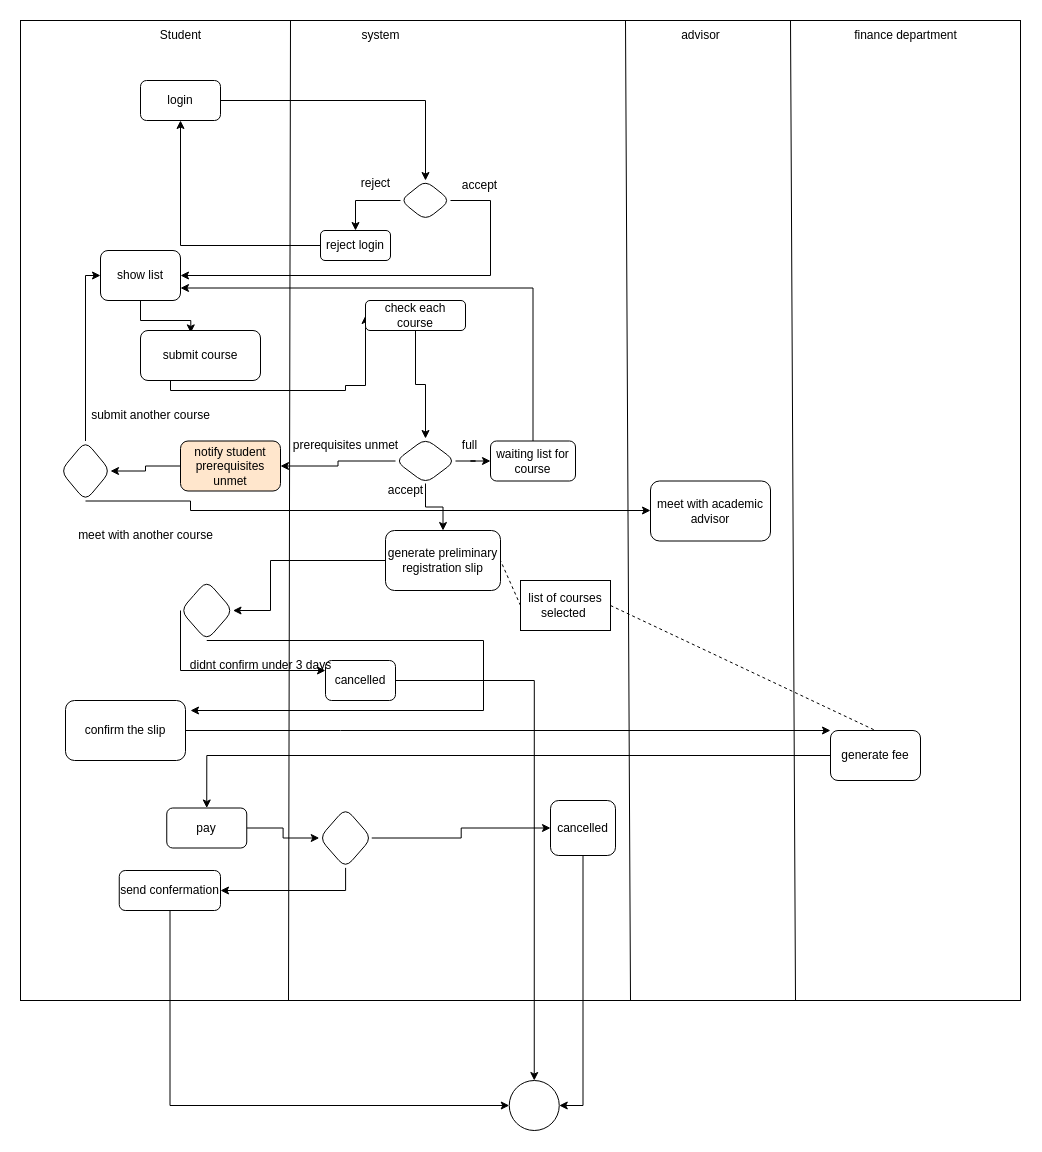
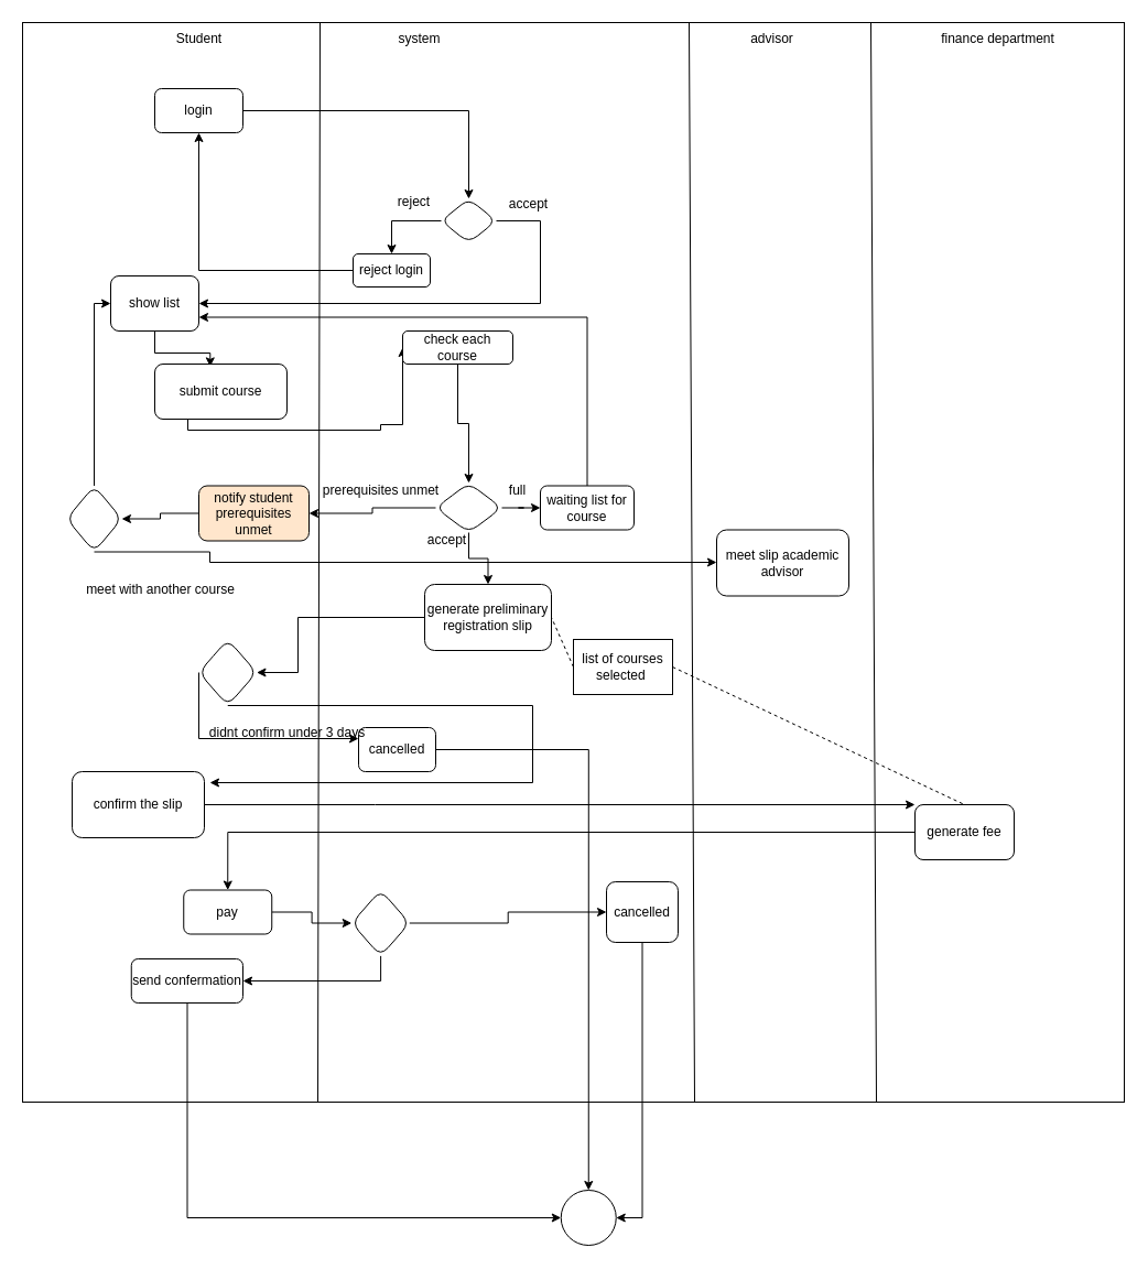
  <mxCell id="0" />
  <mxCell id="1" parent="0" />
  <mxCell id="2" value="" style="rounded=0;whiteSpace=wrap;html=1;" vertex="1" parent="1"><mxGeometry x="20" y="20" width="1000" height="980" as="geometry" /></mxCell>
  <mxCell id="3" value="" style="endArrow=none;html=1;rounded=0;entryX=0.25;entryY=0;entryDx=0;entryDy=0;exitX=0.268;exitY=1;exitDx=0;exitDy=0;exitPerimeter=0;" edge="1" parent="1" source="2"><mxGeometry width="50" height="50" relative="1" as="geometry"><mxPoint x="290" y="960" as="sourcePoint" /><mxPoint x="290" y="20" as="targetPoint" /></mxGeometry></mxCell>
  <mxCell id="4" value="" style="endArrow=none;html=1;rounded=0;entryX=0.25;entryY=0;entryDx=0;entryDy=0;" edge="1" parent="1"><mxGeometry width="50" height="50" relative="1" as="geometry"><mxPoint x="630" y="1000" as="sourcePoint" /><mxPoint x="625" y="20" as="targetPoint" /><Array as="points" /></mxGeometry></mxCell>
  <mxCell id="5" value="Student" style="text;html=1;align=center;verticalAlign=middle;resizable=0;points=[];autosize=1;strokeColor=none;fillColor=none;" vertex="1" parent="1"><mxGeometry x="150" y="20" width="60" height="30" as="geometry" /></mxCell>
  <mxCell id="6" value="" style="edgeStyle=orthogonalEdgeStyle;rounded=0;orthogonalLoop=1;jettySize=auto;html=1;entryX=0.5;entryY=0;entryDx=0;entryDy=0;" edge="1" parent="1" source="7" target="11"><mxGeometry relative="1" as="geometry"><mxPoint x="395" y="90.053" as="targetPoint" /></mxGeometry></mxCell>
  <mxCell id="7" value="login" style="rounded=1;whiteSpace=wrap;html=1;" vertex="1" parent="1"><mxGeometry x="140" y="80" width="80" height="40" as="geometry" /></mxCell>
  <mxCell id="8" value="system" style="text;html=1;align=center;verticalAlign=middle;resizable=0;points=[];autosize=1;strokeColor=none;fillColor=none;" vertex="1" parent="1"><mxGeometry y="20" width="60" height="30" as="geometry" x="350" /></mxCell>
  <mxCell id="9" value="" style="edgeStyle=orthogonalEdgeStyle;rounded=0;orthogonalLoop=1;jettySize=auto;html=1;" edge="1" parent="1" source="11" target="13"><mxGeometry relative="1" as="geometry" /></mxCell>
  <mxCell id="10" value="" style="edgeStyle=orthogonalEdgeStyle;rounded=0;orthogonalLoop=1;jettySize=auto;html=1;" edge="1" parent="1" source="11" target="15"><mxGeometry relative="1" as="geometry"><Array as="points"><mxPoint x="490" y="200" /></Array></mxGeometry></mxCell>
  <mxCell id="11" value="" style="rhombus;whiteSpace=wrap;html=1;rounded=1;" vertex="1" parent="1"><mxGeometry x="400" y="180" width="50" height="40" as="geometry" /></mxCell>
  <mxCell id="12" style="edgeStyle=orthogonalEdgeStyle;rounded=0;orthogonalLoop=1;jettySize=auto;html=1;entryX=0.5;entryY=1;entryDx=0;entryDy=0;" edge="1" parent="1" source="13" target="7"><mxGeometry relative="1" as="geometry" /></mxCell>
  <mxCell id="13" value="reject login" style="whiteSpace=wrap;html=1;rounded=1;" vertex="1" parent="1"><mxGeometry x="320" y="230" width="70" height="30" as="geometry" /></mxCell>
  <mxCell id="14" style="edgeStyle=orthogonalEdgeStyle;rounded=0;orthogonalLoop=1;jettySize=auto;html=1;entryX=0.419;entryY=0.048;entryDx=0;entryDy=0;entryPerimeter=0;" edge="1" parent="1" source="15" target="17"><mxGeometry relative="1" as="geometry" /></mxCell>
  <mxCell id="15" value="show list" style="whiteSpace=wrap;html=1;rounded=1;" vertex="1" parent="1"><mxGeometry x="100" y="250" width="80" height="50" as="geometry" /></mxCell>
  <mxCell id="16" style="edgeStyle=orthogonalEdgeStyle;rounded=0;orthogonalLoop=1;jettySize=auto;html=1;entryX=0;entryY=0.5;entryDx=0;entryDy=0;" edge="1" parent="1" target="19"><mxGeometry relative="1" as="geometry"><mxPoint x="169.997" y="379.97" as="sourcePoint" /><mxPoint x="345.05" y="384.97" as="targetPoint" /><Array as="points"><mxPoint x="170" y="390" /><mxPoint x="345" y="390" /><mxPoint x="345" y="385" /></Array></mxGeometry></mxCell>
  <mxCell id="17" value="submit course" style="rounded=1;whiteSpace=wrap;html=1;" vertex="1" parent="1"><mxGeometry x="140" y="330" width="120" height="50" as="geometry" /></mxCell>
  <mxCell id="18" value="" style="edgeStyle=orthogonalEdgeStyle;rounded=0;orthogonalLoop=1;jettySize=auto;html=1;" edge="1" parent="1" source="19" target="23"><mxGeometry relative="1" as="geometry" /></mxCell>
  <mxCell id="19" value="check each course" style="rounded=1;whiteSpace=wrap;html=1;" vertex="1" parent="1"><mxGeometry x="365" y="300" width="100" height="30" as="geometry" /></mxCell>
  <mxCell id="20" value="" style="edgeStyle=orthogonalEdgeStyle;rounded=0;orthogonalLoop=1;jettySize=auto;html=1;" edge="1" parent="1" source="23" target="27"><mxGeometry relative="1" as="geometry" /></mxCell>
  <mxCell id="21" value="" style="edgeStyle=orthogonalEdgeStyle;rounded=0;orthogonalLoop=1;jettySize=auto;html=1;" edge="1" parent="1" source="23" target="31"><mxGeometry relative="1" as="geometry" /></mxCell>
  <mxCell id="22" style="edgeStyle=orthogonalEdgeStyle;rounded=0;orthogonalLoop=1;jettySize=auto;html=1;" edge="1" parent="1" source="23" target="33"><mxGeometry relative="1" as="geometry" /></mxCell>
  <mxCell id="23" value="" style="rhombus;whiteSpace=wrap;html=1;rounded=1;" vertex="1" parent="1"><mxGeometry x="395" y="438" width="60" height="45" as="geometry" /></mxCell>
  <mxCell id="24" style="edgeStyle=orthogonalEdgeStyle;rounded=0;orthogonalLoop=1;jettySize=auto;html=1;entryX=0;entryY=0.5;entryDx=0;entryDy=0;exitX=0.5;exitY=0;exitDx=0;exitDy=0;" edge="1" parent="1" source="53" target="15"><mxGeometry relative="1" as="geometry"><Array as="points"><mxPoint x="85" y="275" /></Array></mxGeometry></mxCell>
  <mxCell id="25" value="" style="edgeStyle=orthogonalEdgeStyle;rounded=0;orthogonalLoop=1;jettySize=auto;html=1;exitX=0.5;exitY=1;exitDx=0;exitDy=0;" edge="1" parent="1" source="53" target="28"><mxGeometry relative="1" as="geometry"><Array as="points"><mxPoint x="190" y="500" /><mxPoint x="190" y="510" /></Array></mxGeometry></mxCell>
  <mxCell id="26" value="" style="edgeStyle=orthogonalEdgeStyle;rounded=0;orthogonalLoop=1;jettySize=auto;html=1;" edge="1" parent="1" source="27" target="53"><mxGeometry relative="1" as="geometry" /></mxCell>
  <mxCell id="27" value="notify student prerequisites unmet" style="whiteSpace=wrap;html=1;rounded=1;fillColor=#ffe6cc;" vertex="1" parent="1"><mxGeometry x="180" y="440.5" width="100" height="50" as="geometry" /></mxCell>
- <mxCell id="28" value="meet with academic advisor" style="whiteSpace=wrap;html=1;rounded=1;" vertex="1" parent="1"><mxGeometry x="650" y="480.5" width="120" height="60" as="geometry" /></mxCell>
+ <mxCell id="28" value="meet slip academic advisor" style="whiteSpace=wrap;html=1;rounded=1;" vertex="1" parent="1"><mxGeometry x="650" y="480.5" width="120" height="60" as="geometry" /></mxCell>
  <mxCell id="29" value="advisor" style="text;html=1;align=center;verticalAlign=middle;resizable=0;points=[];autosize=1;strokeColor=none;fillColor=none;" vertex="1" parent="1"><mxGeometry x="670" y="20" width="60" height="30" as="geometry" /></mxCell>
  <mxCell id="30" style="edgeStyle=orthogonalEdgeStyle;rounded=0;orthogonalLoop=1;jettySize=auto;html=1;exitX=0.5;exitY=0;exitDx=0;exitDy=0;entryX=1;entryY=0.75;entryDx=0;entryDy=0;" edge="1" parent="1" source="31" target="15"><mxGeometry relative="1" as="geometry" /></mxCell>
  <mxCell id="31" value="waiting list for course" style="whiteSpace=wrap;html=1;rounded=1;" vertex="1" parent="1"><mxGeometry x="490" y="440.5" width="85" height="40" as="geometry" /></mxCell>
  <mxCell id="32" value="" style="edgeStyle=orthogonalEdgeStyle;rounded=0;orthogonalLoop=1;jettySize=auto;html=1;" edge="1" parent="1" source="33" target="36"><mxGeometry relative="1" as="geometry"><Array as="points"><mxPoint x="270" y="560" /><mxPoint x="270" y="610" /></Array></mxGeometry></mxCell>
  <mxCell id="33" value="generate preliminary registration slip" style="rounded=1;whiteSpace=wrap;html=1;" vertex="1" parent="1"><mxGeometry x="385" y="530" width="115" height="60" as="geometry" /></mxCell>
  <mxCell id="34" value="" style="edgeStyle=orthogonalEdgeStyle;rounded=0;orthogonalLoop=1;jettySize=auto;html=1;exitX=0;exitY=0.5;exitDx=0;exitDy=0;" edge="1" parent="1" source="36" target="38"><mxGeometry relative="1" as="geometry"><Array as="points"><mxPoint x="180" y="670" /></Array></mxGeometry></mxCell>
  <mxCell id="35" style="edgeStyle=orthogonalEdgeStyle;rounded=0;orthogonalLoop=1;jettySize=auto;html=1;exitX=0.5;exitY=1;exitDx=0;exitDy=0;" edge="1" parent="1" source="36"><mxGeometry relative="1" as="geometry"><mxPoint x="454.996" y="710.003" as="sourcePoint" /><mxPoint x="190" y="710" as="targetPoint" /><Array as="points"><mxPoint x="483" y="710" /></Array></mxGeometry></mxCell>
  <mxCell id="36" value="" style="rhombus;whiteSpace=wrap;html=1;rounded=1;" vertex="1" parent="1"><mxGeometry x="180" y="580" width="52.5" height="60" as="geometry" /></mxCell>
  <mxCell id="37" value="" style="edgeStyle=orthogonalEdgeStyle;rounded=0;orthogonalLoop=1;jettySize=auto;html=1;entryX=0.5;entryY=0;entryDx=0;entryDy=0;" edge="1" parent="1" source="38" target="58"><mxGeometry relative="1" as="geometry"><mxPoint x="530" y="1090" as="targetPoint" /></mxGeometry></mxCell>
  <mxCell id="38" value="cancelled" style="whiteSpace=wrap;html=1;rounded=1;" vertex="1" parent="1"><mxGeometry x="325" y="660" width="70" height="40" as="geometry" /></mxCell>
  <mxCell id="39" value="" style="edgeStyle=orthogonalEdgeStyle;rounded=0;orthogonalLoop=1;jettySize=auto;html=1;" edge="1" parent="1" source="40" target="42"><mxGeometry relative="1" as="geometry"><Array as="points"><mxPoint x="340" y="730" /><mxPoint x="340" y="730" /></Array></mxGeometry></mxCell>
  <mxCell id="40" value="confirm the slip" style="whiteSpace=wrap;html=1;rounded=1;" vertex="1" parent="1"><mxGeometry x="65" y="700" width="120" height="60" as="geometry" /></mxCell>
  <mxCell id="41" value="" style="edgeStyle=orthogonalEdgeStyle;rounded=0;orthogonalLoop=1;jettySize=auto;html=1;entryX=0.5;entryY=0;entryDx=0;entryDy=0;" edge="1" parent="1" source="42" target="44"><mxGeometry relative="1" as="geometry"><mxPoint x="460" y="795" as="targetPoint" /></mxGeometry></mxCell>
  <mxCell id="42" value="generate fee" style="whiteSpace=wrap;html=1;rounded=1;" vertex="1" parent="1"><mxGeometry x="830" y="730" width="90" height="50" as="geometry" /></mxCell>
  <mxCell id="43" style="edgeStyle=orthogonalEdgeStyle;rounded=0;orthogonalLoop=1;jettySize=auto;html=1;exitX=1;exitY=0.5;exitDx=0;exitDy=0;" edge="1" parent="1" source="44" target="66"><mxGeometry relative="1" as="geometry" /></mxCell>
  <mxCell id="44" value="pay" style="whiteSpace=wrap;html=1;rounded=1;" vertex="1" parent="1"><mxGeometry x="166.25" y="807.5" width="80" height="40" as="geometry" /></mxCell>
  <mxCell id="45" style="edgeStyle=orthogonalEdgeStyle;rounded=0;orthogonalLoop=1;jettySize=auto;html=1;entryX=0;entryY=0.5;entryDx=0;entryDy=0;" edge="1" parent="1" source="46" target="58"><mxGeometry relative="1" as="geometry"><Array as="points"><mxPoint x="170" y="1105" /></Array></mxGeometry></mxCell>
  <mxCell id="46" value="send confermation" style="whiteSpace=wrap;html=1;rounded=1;" vertex="1" parent="1"><mxGeometry x="118.75" y="870" width="101.25" height="40" as="geometry" /></mxCell>
  <mxCell id="47" style="edgeStyle=orthogonalEdgeStyle;rounded=0;orthogonalLoop=1;jettySize=auto;html=1;entryX=1;entryY=0.5;entryDx=0;entryDy=0;" edge="1" parent="1" source="48" target="58"><mxGeometry relative="1" as="geometry" /></mxCell>
  <mxCell id="48" value="cancelled" style="whiteSpace=wrap;html=1;rounded=1;" vertex="1" parent="1"><mxGeometry x="550" y="800" width="65" height="55" as="geometry" /></mxCell>
  <mxCell id="49" value="accept" style="text;html=1;align=center;verticalAlign=middle;resizable=0;points=[];autosize=1;strokeColor=none;fillColor=none;" vertex="1" parent="1"><mxGeometry x="448.75" y="170" width="60" height="30" as="geometry" /></mxCell>
  <mxCell id="50" value="reject&lt;div&gt;&lt;br&gt;&lt;/div&gt;" style="text;html=1;align=center;verticalAlign=middle;resizable=0;points=[];autosize=1;strokeColor=none;fillColor=none;" vertex="1" parent="1"><mxGeometry y="170" width="50" height="40" as="geometry" x="350" /></mxCell>
  <mxCell id="51" value="prerequisites unmet" style="text;html=1;align=center;verticalAlign=middle;resizable=0;points=[];autosize=1;strokeColor=none;fillColor=none;" vertex="1" parent="1"><mxGeometry x="280" y="430" width="130" height="30" as="geometry" /></mxCell>
- <mxCell id="52" value="submit another course" style="text;html=1;align=center;verticalAlign=middle;resizable=0;points=[];autosize=1;strokeColor=none;fillColor=none;" vertex="1" parent="1"><mxGeometry x="80" y="400" width="140" height="30" as="geometry" /></mxCell>
  <mxCell id="53" value="" style="rhombus;whiteSpace=wrap;html=1;rounded=1;" vertex="1" parent="1"><mxGeometry x="60" y="440.5" width="50" height="60" as="geometry" /></mxCell>
  <mxCell id="54" value="meet with another course" style="text;html=1;align=center;verticalAlign=middle;resizable=0;points=[];autosize=1;strokeColor=none;fillColor=none;" vertex="1" parent="1"><mxGeometry x="65" y="520" width="160" height="30" as="geometry" /></mxCell>
  <mxCell id="55" value="full" style="text;html=1;align=center;verticalAlign=middle;resizable=0;points=[];autosize=1;strokeColor=none;fillColor=none;" vertex="1" parent="1"><mxGeometry x="448.75" y="430" width="40" height="30" as="geometry" /></mxCell>
  <mxCell id="56" value="accept" style="text;html=1;align=center;verticalAlign=middle;resizable=0;points=[];autosize=1;strokeColor=none;fillColor=none;" vertex="1" parent="1"><mxGeometry x="375" y="475" width="60" height="30" as="geometry" /></mxCell>
  <mxCell id="57" value="didnt confirm under 3 days" style="text;html=1;align=center;verticalAlign=middle;resizable=0;points=[];autosize=1;strokeColor=none;fillColor=none;" vertex="1" parent="1"><mxGeometry x="180" y="650" width="160" height="30" as="geometry" /></mxCell>
  <mxCell id="58" value="" style="ellipse;whiteSpace=wrap;html=1;rounded=1;" vertex="1" parent="1"><mxGeometry x="508.75" y="1080" width="50" height="50" as="geometry" /></mxCell>
  <mxCell id="59" value="" style="endArrow=none;html=1;rounded=0;entryX=0.25;entryY=0;entryDx=0;entryDy=0;" edge="1" parent="1"><mxGeometry width="50" height="50" relative="1" as="geometry"><mxPoint x="795" y="1000" as="sourcePoint" /><mxPoint x="790" y="20" as="targetPoint" /><Array as="points" /></mxGeometry></mxCell>
  <mxCell id="60" value="finance department" style="text;html=1;align=center;verticalAlign=middle;resizable=0;points=[];autosize=1;strokeColor=none;fillColor=none;" vertex="1" parent="1"><mxGeometry x="840" y="20" width="130" height="30" as="geometry" /></mxCell>
  <mxCell id="61" value="" style="endArrow=none;dashed=1;html=1;rounded=0;entryX=1;entryY=0.5;entryDx=0;entryDy=0;exitX=0;exitY=0.5;exitDx=0;exitDy=0;" edge="1" parent="1" source="62" target="33"><mxGeometry width="50" height="50" relative="1" as="geometry"><mxPoint x="630" y="620" as="sourcePoint" /><mxPoint x="510" y="640" as="targetPoint" /></mxGeometry></mxCell>
  <mxCell id="62" value="list of courses selected&amp;nbsp;" style="rounded=0;whiteSpace=wrap;html=1;" vertex="1" parent="1"><mxGeometry x="520" y="580" width="90" height="50" as="geometry" /></mxCell>
  <mxCell id="63" value="" style="endArrow=none;dashed=1;html=1;rounded=0;exitX=1;exitY=0.5;exitDx=0;exitDy=0;entryX=0.5;entryY=0;entryDx=0;entryDy=0;" edge="1" parent="1" source="62" target="42"><mxGeometry width="50" height="50" relative="1" as="geometry"><mxPoint x="840" y="660" as="sourcePoint" /><mxPoint x="890" y="610" as="targetPoint" /></mxGeometry></mxCell>
  <mxCell id="64" style="edgeStyle=orthogonalEdgeStyle;rounded=0;orthogonalLoop=1;jettySize=auto;html=1;entryX=0;entryY=0.5;entryDx=0;entryDy=0;" edge="1" parent="1" source="66" target="48"><mxGeometry relative="1" as="geometry" /></mxCell>
  <mxCell id="65" style="edgeStyle=orthogonalEdgeStyle;rounded=0;orthogonalLoop=1;jettySize=auto;html=1;" edge="1" parent="1" source="66" target="46"><mxGeometry relative="1" as="geometry"><Array as="points"><mxPoint x="345" y="890" /></Array></mxGeometry></mxCell>
  <mxCell id="66" value="" style="rhombus;whiteSpace=wrap;html=1;rounded=1;" vertex="1" parent="1"><mxGeometry x="318.75" y="807.5" width="52.5" height="60" as="geometry" /></mxCell>
